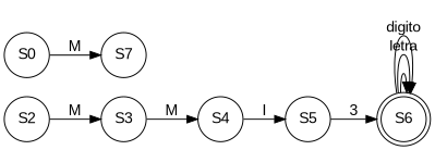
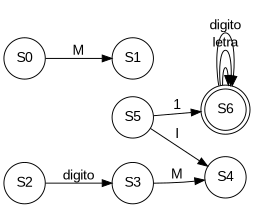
  digraph {
    fontname="Liberation Sans"
    rankdir=LR
    node [fontname="Liberation Sans" shape=circle]
    edge [fontname="Liberation Sans"]
    S6 [shape=doublecircle]
    S0
-   S1 [label=S7]
+   S1
    S2
    S3
    S4
    S5
    S6 -> S6
    S6 -> S6 [label=letra]
    S6 -> S6 [label=digito]
    S0 -> S1 [label=M]
-   S2 -> S3 [label=M]
+   S2 -> S3 [label=digito]
    S3 -> S4 [label=M]
-   S4 -> S5 [label=I]
-   S5 -> S6 [label=3]
+   S5 -> S4 [label=I]
+   S5 -> S6 [label=1]
  }
